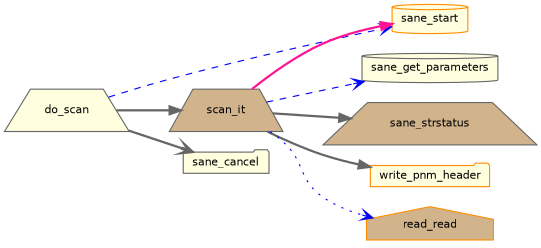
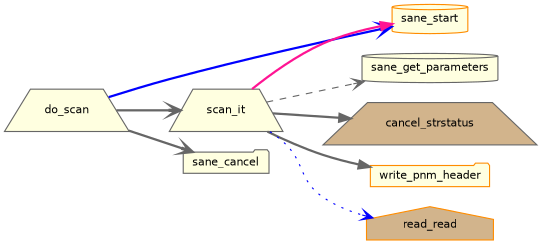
  digraph {
    rankdir=LR
    node [color=gray40 fillcolor=lightyellow fontname=Helvetica fontsize=10 shape=trapezium style=filled]
    edge [arrowhead=vee color=gray40 fontname=Helvetica fontsize=10 labelfontname=Helvetica labelfontsize=10 style=bold]
    n1 [fontcolor=black height=0.2 label=do_scan width=0.4]
    n2 [color=darkorange height=0.2 label=sane_start shape=cylinder width=0.4]
-   n3 [fillcolor=tan height=0.2 label=scan_it width=0.4]
+   n3 [height=0.2 label=scan_it width=0.4]
    n4 [height=0.2 label=sane_cancel shape=folder width=0.4]
    n5 [height=0.2 label=sane_get_parameters shape=cylinder width=0.4]
-   n6 [fillcolor=tan height=0.2 label=sane_strstatus width=0.4]
+   n6 [fillcolor=tan height=0.2 label=cancel_strstatus width=0.4]
    n7 [color=darkorange height=0.2 label=write_pnm_header shape=folder width=0.4]
    n8 [color=darkorange fillcolor=tan height=0.2 label=read_read shape=house width=0.4]
-   n1 -> n2 [color=blue style=dashed]
-   n1 -> n3 [arrowhead=normal]
+   n1 -> n2 [color=blue]
+   n1 -> n3
    n1 -> n4
    n3 -> n2 [arrowhead=normal color=deeppink]
-   n3 -> n5 [color=blue style=dashed]
+   n3 -> n5 [style=dashed]
    n3 -> n6 [arrowhead=normal]
    n3 -> n7 [arrowhead=normal]
    n3 -> n8 [color=blue style=dotted]
  }
